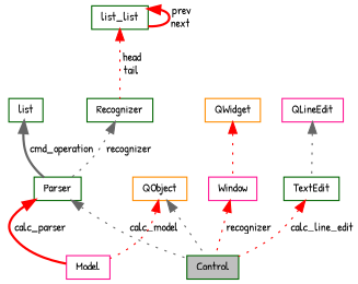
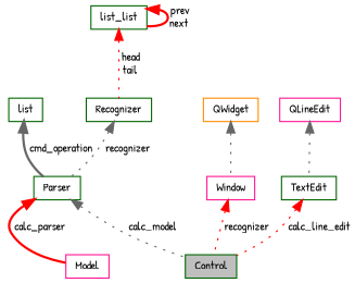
  digraph {
    fontname="Patrick Hand"
    node [color=darkgreen fillcolor=white fontname="Patrick Hand" fontsize=10 shape=record style=filled]
    edge [color=red dir=back fontname="Patrick Hand" fontsize=10 labelfontname=Helvetica labelfontsize=10 style=dotted]
    n1 [fillcolor=grey75 fontcolor=black height=0.2 label=Control width=0.4]
-   n2 [color=darkorange height=0.2 label=QObject width=0.4]
    n3 [color=deeppink height=0.2 label=Model width=0.4]
    n4 [height=0.2 label=TextEdit width=0.4]
    n5 [color=deeppink height=0.2 label=QLineEdit width=0.4]
    n6 [height=0.2 label=Parser width=0.4]
    n7 [height=0.2 label=Recognizer width=0.4]
    n8 [height=0.2 label=list_list width=0.4]
    n9 [height=0.2 label=list width=0.4]
    n10 [color=deeppink height=0.2 label=Window width=0.4]
    n11 [color=darkorange height=0.2 label=QWidget width=0.4]
-   n2 -> n1 [color=gray40]
-   n2 -> n3
    n4 -> n1 [label=" calc_line_edit"]
    n5 -> n4 [color=gray40]
    n6 -> n1 [color=gray40 label=" calc_model"]
    n6 -> n3 [label=" calc_parser" style=bold]
    n7 -> n6 [color=gray40 label=" recognizer"]
    n8 -> n7 [label=" head\ntail"]
    n8 -> n8 [label=" prev\nnext" style=bold]
    n9 -> n6 [color=gray40 label=" cmd_operation" style=bold]
    n10 -> n1 [label=" recognizer"]
-   n11 -> n10
+   n11 -> n10 [color=gray40]
  }
